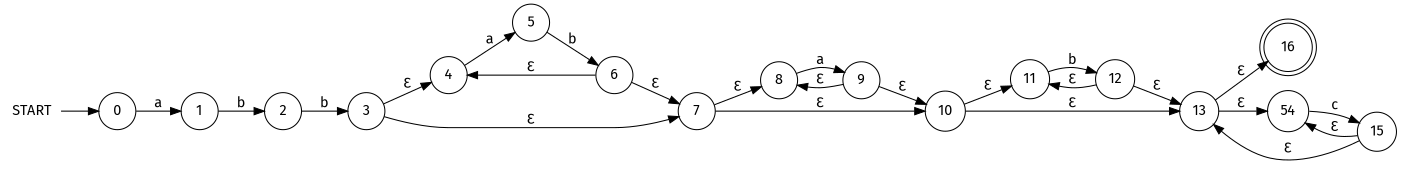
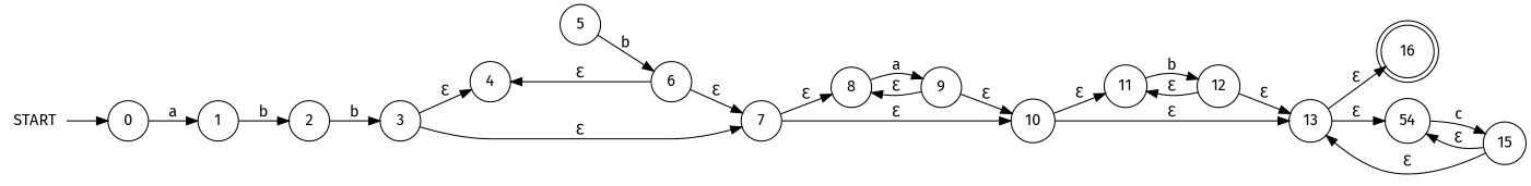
  digraph {
    fontname="Fira Sans"
    rankdir=LR
    node [fontname="Fira Sans" shape=circle]
    edge [fontname="Fira Sans"]
    16 [shape=doublecircle]
    START [fixedsize=false height=0 shape=none width=0]
    0
    1
    2
    3
    4
    7
    5
    8
    10
    6
    9
    11
    13
    12
    n17 [label=54]
    15
    START -> 0
    0 -> 1 [label=a]
    1 -> 2 [label=b]
    2 -> 3 [label=b]
    3 -> 4 [label="Ɛ"]
    3 -> 7 [label="Ɛ"]
-   4 -> 5 [label=a]
    7 -> 8 [label="Ɛ"]
    7 -> 10 [label="Ɛ"]
    5 -> 6 [label=b]
    8 -> 9 [label=a]
    10 -> 11 [label="Ɛ"]
    10 -> 13 [label="Ɛ"]
    6 -> 4 [label="Ɛ"]
    6 -> 7 [label="Ɛ"]
    9 -> 8 [label="Ɛ"]
    9 -> 10 [label="Ɛ"]
    11 -> 12 [label=b]
    13 -> 16 [label="Ɛ"]
    13 -> n17 [label="Ɛ"]
    12 -> 11 [label="Ɛ"]
    12 -> 13 [label="Ɛ"]
    n17 -> 15 [label=c]
    15 -> 13 [label="Ɛ"]
    15 -> n17 [label="Ɛ"]
  }
